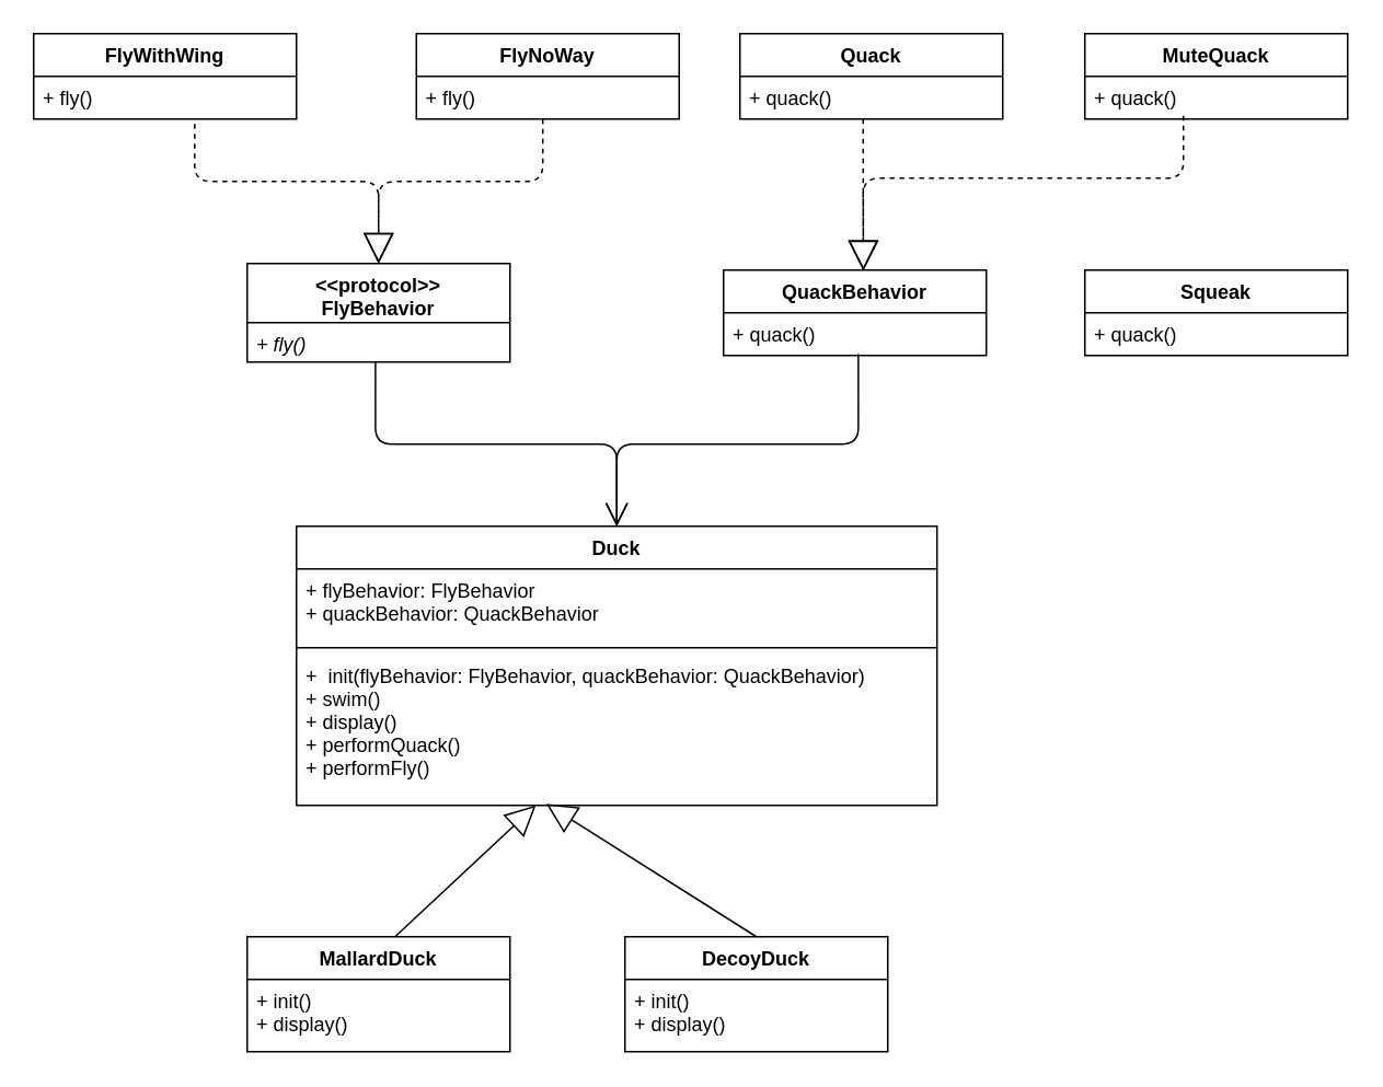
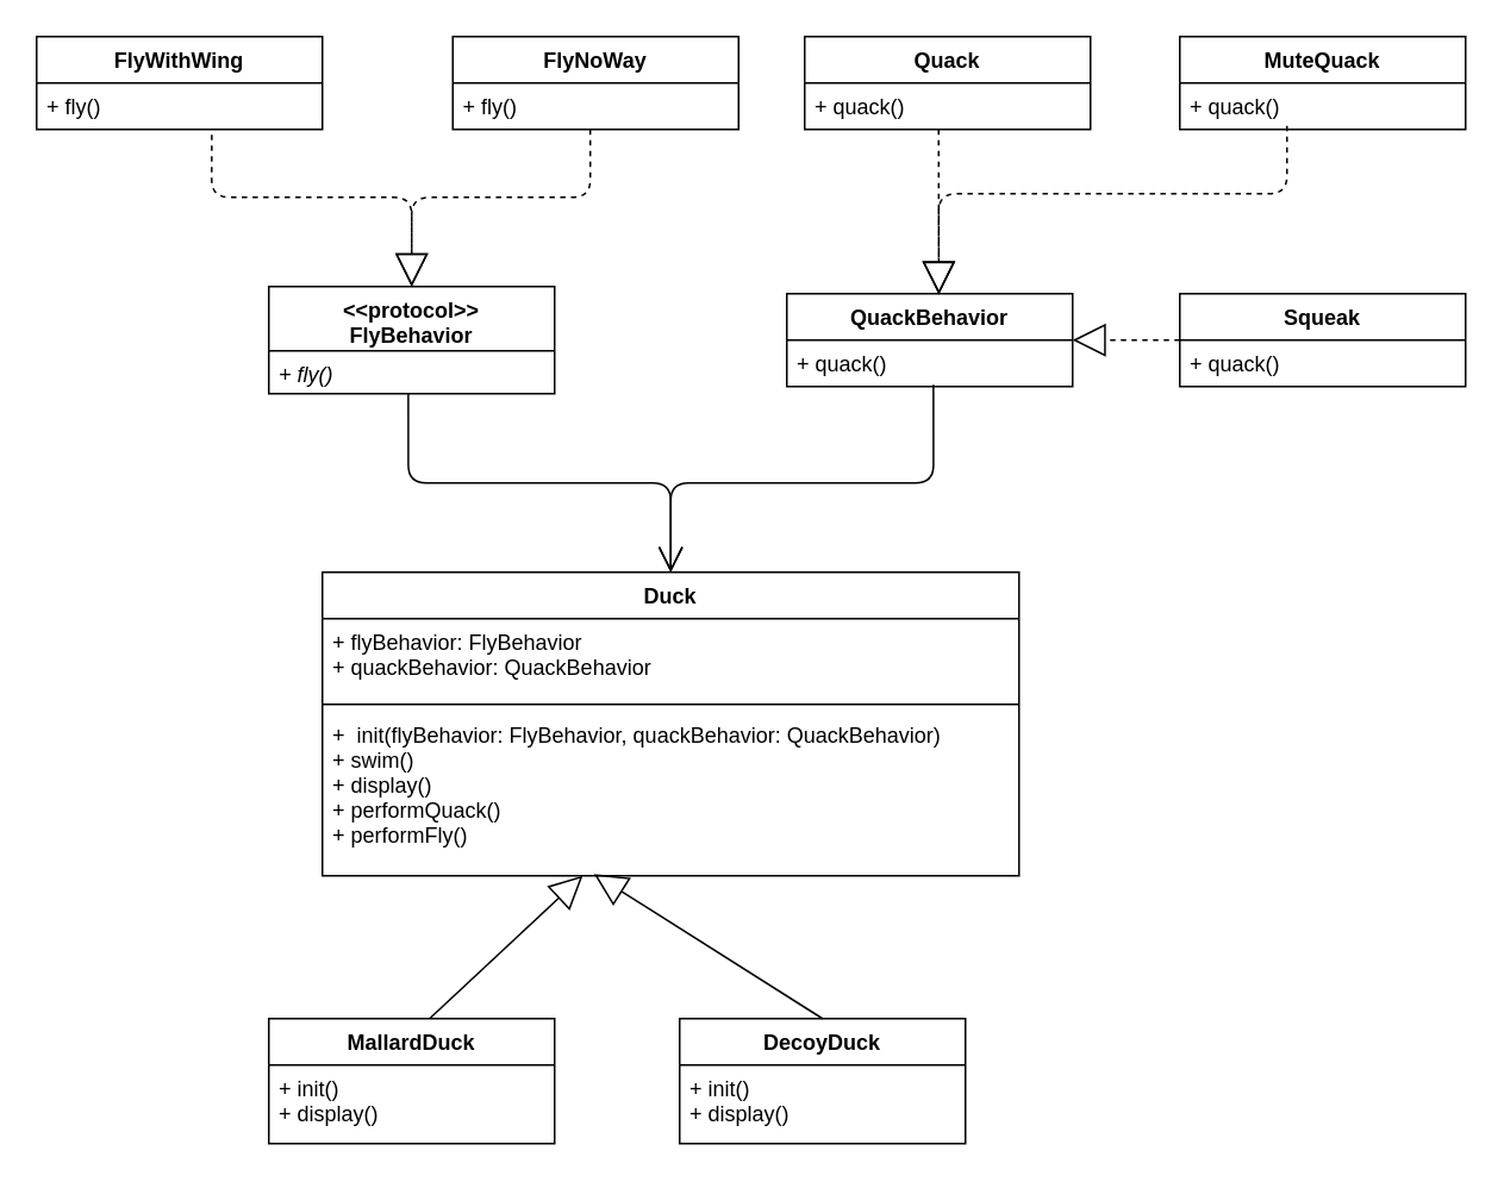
  <mxCell id="0" />
  <mxCell id="1" parent="0" />
  <mxCell id="2" value="&lt;&lt;protocol&gt;&gt;&#10;FlyBehavior" style="swimlane;fontStyle=1;align=center;verticalAlign=top;childLayout=stackLayout;horizontal=1;startSize=36;horizontalStack=0;resizeParent=1;resizeParentMax=0;resizeLast=0;collapsible=1;marginBottom=0;" vertex="1" parent="1"><mxGeometry x="150" y="160" width="160" height="60" as="geometry" /></mxCell>
  <mxCell id="3" value="+ fly()" style="text;strokeColor=none;fillColor=none;align=left;verticalAlign=top;spacingLeft=4;spacingRight=4;overflow=hidden;rotatable=0;points=[[0,0.5],[1,0.5]];portConstraint=eastwest;fontStyle=2" vertex="1" parent="2"><mxGeometry y="36" width="160" height="24" as="geometry" /></mxCell>
  <mxCell id="4" value="QuackBehavior" style="swimlane;fontStyle=1;align=center;verticalAlign=top;childLayout=stackLayout;horizontal=1;startSize=26;horizontalStack=0;resizeParent=1;resizeParentMax=0;resizeLast=0;collapsible=1;marginBottom=0;" vertex="1" parent="1"><mxGeometry x="440" y="164" width="160" height="52" as="geometry" /></mxCell>
  <mxCell id="5" value="+ quack()" style="text;strokeColor=none;fillColor=none;align=left;verticalAlign=top;spacingLeft=4;spacingRight=4;overflow=hidden;rotatable=0;points=[[0,0.5],[1,0.5]];portConstraint=eastwest;" vertex="1" parent="4"><mxGeometry y="26" width="160" height="26" as="geometry" /></mxCell>
  <mxCell id="6" value="Duck" style="swimlane;fontStyle=1;align=center;verticalAlign=top;childLayout=stackLayout;horizontal=1;startSize=26;horizontalStack=0;resizeParent=1;resizeParentMax=0;resizeLast=0;collapsible=1;marginBottom=0;" vertex="1" parent="1"><mxGeometry x="180" y="320" width="390" height="170" as="geometry" /></mxCell>
  <mxCell id="7" value="+ flyBehavior: FlyBehavior&#10;+ quackBehavior: QuackBehavior" style="text;strokeColor=none;fillColor=none;align=left;verticalAlign=top;spacingLeft=4;spacingRight=4;overflow=hidden;rotatable=0;points=[[0,0.5],[1,0.5]];portConstraint=eastwest;" vertex="1" parent="6"><mxGeometry y="26" width="390" height="44" as="geometry" /></mxCell>
  <mxCell id="8" value="" style="line;strokeWidth=1;fillColor=none;align=left;verticalAlign=middle;spacingTop=-1;spacingLeft=3;spacingRight=3;rotatable=0;labelPosition=right;points=[];portConstraint=eastwest;" vertex="1" parent="6"><mxGeometry y="70" width="390" height="8" as="geometry" /></mxCell>
  <mxCell id="9" value="+  init(flyBehavior: FlyBehavior, quackBehavior: QuackBehavior)&#10;+ swim() &#10;+ display() &#10;+ performQuack() &#10;+ performFly() " style="text;strokeColor=none;fillColor=none;align=left;verticalAlign=top;spacingLeft=4;spacingRight=4;overflow=hidden;rotatable=0;points=[[0,0.5],[1,0.5]];portConstraint=eastwest;" vertex="1" parent="6"><mxGeometry y="78" width="390" height="92" as="geometry" /></mxCell>
  <mxCell id="10" value="MallardDuck" style="swimlane;fontStyle=1;align=center;verticalAlign=top;childLayout=stackLayout;horizontal=1;startSize=26;horizontalStack=0;resizeParent=1;resizeParentMax=0;resizeLast=0;collapsible=1;marginBottom=0;" vertex="1" parent="1"><mxGeometry x="150" y="570" width="160" height="70" as="geometry" /></mxCell>
  <mxCell id="11" value="+ init()&#10;+ display()" style="text;strokeColor=none;fillColor=none;align=left;verticalAlign=top;spacingLeft=4;spacingRight=4;overflow=hidden;rotatable=0;points=[[0,0.5],[1,0.5]];portConstraint=eastwest;" vertex="1" parent="10"><mxGeometry y="26" width="160" height="44" as="geometry" /></mxCell>
  <mxCell id="12" value="DecoyDuck" style="swimlane;fontStyle=1;align=center;verticalAlign=top;childLayout=stackLayout;horizontal=1;startSize=26;horizontalStack=0;resizeParent=1;resizeParentMax=0;resizeLast=0;collapsible=1;marginBottom=0;" vertex="1" parent="1"><mxGeometry x="380" y="570" width="160" height="70" as="geometry" /></mxCell>
  <mxCell id="13" value="+ init()&#10;+ display()" style="text;strokeColor=none;fillColor=none;align=left;verticalAlign=top;spacingLeft=4;spacingRight=4;overflow=hidden;rotatable=0;points=[[0,0.5],[1,0.5]];portConstraint=eastwest;" vertex="1" parent="12"><mxGeometry y="26" width="160" height="44" as="geometry" /></mxCell>
  <mxCell id="14" value="" style="endArrow=block;endSize=16;endFill=0;html=1;" edge="1" parent="1" target="9"><mxGeometry width="160" relative="1" as="geometry"><mxPoint x="240" y="570" as="sourcePoint" /><mxPoint x="310" y="660" as="targetPoint" /></mxGeometry></mxCell>
  <mxCell id="15" value="" style="endArrow=block;endSize=16;endFill=0;html=1;exitX=0.5;exitY=0;exitDx=0;exitDy=0;entryX=0.39;entryY=0.989;entryDx=0;entryDy=0;entryPerimeter=0;" edge="1" parent="1" source="12" target="9"><mxGeometry width="160" relative="1" as="geometry"><mxPoint x="250" y="580" as="sourcePoint" /><mxPoint x="335.714" y="500" as="targetPoint" /></mxGeometry></mxCell>
  <mxCell id="16" value="" style="endArrow=open;html=1;endSize=12;startArrow=none;startSize=14;startFill=0;edgeStyle=orthogonalEdgeStyle;exitX=0.488;exitY=1;exitDx=0;exitDy=0;exitPerimeter=0;" edge="1" parent="1" source="3" target="6"><mxGeometry relative="1" as="geometry"><mxPoint x="150" y="660" as="sourcePoint" /><mxPoint x="310" y="660" as="targetPoint" /></mxGeometry></mxCell>
  <mxCell id="17" value="" style="resizable=0;html=1;align=left;verticalAlign=top;labelBackgroundColor=#ffffff;fontSize=10;" connectable="0" vertex="1" parent="16"><mxGeometry x="-1" relative="1" as="geometry" /></mxCell>
  <mxCell id="18" value="" style="resizable=0;html=1;align=right;verticalAlign=top;labelBackgroundColor=#ffffff;fontSize=10;" connectable="0" vertex="1" parent="16"><mxGeometry x="1" relative="1" as="geometry" /></mxCell>
  <mxCell id="19" value="" style="endArrow=open;html=1;endSize=12;startArrow=none;startSize=14;startFill=0;edgeStyle=orthogonalEdgeStyle;exitX=0.513;exitY=0.962;exitDx=0;exitDy=0;exitPerimeter=0;entryX=0.5;entryY=0;entryDx=0;entryDy=0;" edge="1" parent="1" source="5" target="6"><mxGeometry relative="1" as="geometry"><mxPoint x="238" y="230" as="sourcePoint" /><mxPoint x="385" y="330" as="targetPoint" /><Array as="points"><mxPoint x="522" y="270" /><mxPoint x="375" y="270" /></Array></mxGeometry></mxCell>
  <mxCell id="20" value="" style="resizable=0;html=1;align=left;verticalAlign=top;labelBackgroundColor=#ffffff;fontSize=10;" connectable="0" vertex="1" parent="19"><mxGeometry x="-1" relative="1" as="geometry" /></mxCell>
  <mxCell id="21" value="" style="resizable=0;html=1;align=right;verticalAlign=top;labelBackgroundColor=#ffffff;fontSize=10;" connectable="0" vertex="1" parent="19"><mxGeometry x="1" relative="1" as="geometry" /></mxCell>
  <mxCell id="22" value="FlyWithWing" style="swimlane;fontStyle=1;align=center;verticalAlign=top;childLayout=stackLayout;horizontal=1;startSize=26;horizontalStack=0;resizeParent=1;resizeParentMax=0;resizeLast=0;collapsible=1;marginBottom=0;" vertex="1" parent="1"><mxGeometry x="20" y="20" width="160" height="52" as="geometry" /></mxCell>
  <mxCell id="23" value="+ fly()" style="text;strokeColor=none;fillColor=none;align=left;verticalAlign=top;spacingLeft=4;spacingRight=4;overflow=hidden;rotatable=0;points=[[0,0.5],[1,0.5]];portConstraint=eastwest;" vertex="1" parent="22"><mxGeometry y="26" width="160" height="26" as="geometry" /></mxCell>
  <mxCell id="24" value="FlyNoWay" style="swimlane;fontStyle=1;align=center;verticalAlign=top;childLayout=stackLayout;horizontal=1;startSize=26;horizontalStack=0;resizeParent=1;resizeParentMax=0;resizeLast=0;collapsible=1;marginBottom=0;" vertex="1" parent="1"><mxGeometry x="253" y="20" width="160" height="52" as="geometry" /></mxCell>
  <mxCell id="25" value="+ fly()" style="text;strokeColor=none;fillColor=none;align=left;verticalAlign=top;spacingLeft=4;spacingRight=4;overflow=hidden;rotatable=0;points=[[0,0.5],[1,0.5]];portConstraint=eastwest;" vertex="1" parent="24"><mxGeometry y="26" width="160" height="26" as="geometry" /></mxCell>
  <mxCell id="26" value="" style="endArrow=block;endSize=16;endFill=0;html=1;entryX=0.5;entryY=0;entryDx=0;entryDy=0;exitX=0.613;exitY=1.115;exitDx=0;exitDy=0;exitPerimeter=0;dashed=1;" edge="1" parent="1" source="23" target="2"><mxGeometry width="160" relative="1" as="geometry"><mxPoint x="250" y="580" as="sourcePoint" /><mxPoint x="335.714" y="500" as="targetPoint" /><Array as="points"><mxPoint x="118" y="110" /><mxPoint x="230" y="110" /></Array></mxGeometry></mxCell>
  <mxCell id="27" value="" style="endArrow=block;endSize=16;endFill=0;html=1;entryX=0.5;entryY=0;entryDx=0;entryDy=0;exitX=0.481;exitY=1;exitDx=0;exitDy=0;exitPerimeter=0;dashed=1;" edge="1" parent="1" source="25" target="2"><mxGeometry width="160" relative="1" as="geometry"><mxPoint x="128.08" y="84.99" as="sourcePoint" /><mxPoint x="240" y="170" as="targetPoint" /><Array as="points"><mxPoint x="330" y="110" /><mxPoint x="230" y="110" /></Array></mxGeometry></mxCell>
  <mxCell id="28" value="Quack" style="swimlane;fontStyle=1;align=center;verticalAlign=top;childLayout=stackLayout;horizontal=1;startSize=26;horizontalStack=0;resizeParent=1;resizeParentMax=0;resizeLast=0;collapsible=1;marginBottom=0;" vertex="1" parent="1"><mxGeometry x="450" y="20" width="160" height="52" as="geometry" /></mxCell>
  <mxCell id="29" value="+ quack()" style="text;strokeColor=none;fillColor=none;align=left;verticalAlign=top;spacingLeft=4;spacingRight=4;overflow=hidden;rotatable=0;points=[[0,0.5],[1,0.5]];portConstraint=eastwest;" vertex="1" parent="28"><mxGeometry y="26" width="160" height="26" as="geometry" /></mxCell>
  <mxCell id="30" value="MuteQuack" style="swimlane;fontStyle=1;align=center;verticalAlign=top;childLayout=stackLayout;horizontal=1;startSize=26;horizontalStack=0;resizeParent=1;resizeParentMax=0;resizeLast=0;collapsible=1;marginBottom=0;" vertex="1" parent="1"><mxGeometry x="660" y="20" width="160" height="52" as="geometry" /></mxCell>
  <mxCell id="31" value="+ quack()" style="text;strokeColor=none;fillColor=none;align=left;verticalAlign=top;spacingLeft=4;spacingRight=4;overflow=hidden;rotatable=0;points=[[0,0.5],[1,0.5]];portConstraint=eastwest;" vertex="1" parent="30"><mxGeometry y="26" width="160" height="26" as="geometry" /></mxCell>
  <mxCell id="32" value="Squeak" style="swimlane;fontStyle=1;align=center;verticalAlign=top;childLayout=stackLayout;horizontal=1;startSize=26;horizontalStack=0;resizeParent=1;resizeParentMax=0;resizeLast=0;collapsible=1;marginBottom=0;" vertex="1" parent="1"><mxGeometry x="660" y="164" width="160" height="52" as="geometry" /></mxCell>
  <mxCell id="33" value="+ quack()" style="text;strokeColor=none;fillColor=none;align=left;verticalAlign=top;spacingLeft=4;spacingRight=4;overflow=hidden;rotatable=0;points=[[0,0.5],[1,0.5]];portConstraint=eastwest;" vertex="1" parent="32"><mxGeometry y="26" width="160" height="26" as="geometry" /></mxCell>
  <mxCell id="34" value="" style="endArrow=block;endSize=16;endFill=0;html=1;entryX=0.532;entryY=0.011;entryDx=0;entryDy=0;dashed=1;entryPerimeter=0;" edge="1" parent="1" target="4"><mxGeometry width="160" relative="1" as="geometry"><mxPoint x="525" y="72" as="sourcePoint" /><mxPoint x="525.2" y="163.428" as="targetPoint" /></mxGeometry></mxCell>
  <mxCell id="35" value="" style="endArrow=block;endSize=16;endFill=0;html=1;dashed=1;entryX=0.532;entryY=0.005;entryDx=0;entryDy=0;entryPerimeter=0;" edge="1" parent="1" target="4"><mxGeometry width="160" relative="1" as="geometry"><mxPoint x="720" y="70" as="sourcePoint" /><mxPoint x="490" y="148" as="targetPoint" /><Array as="points"><mxPoint x="720" y="108" /><mxPoint x="525" y="108" /></Array></mxGeometry></mxCell>
+ <mxCell id="36" value="" style="endArrow=block;endSize=16;endFill=0;html=1;dashed=1;exitX=0;exitY=0.5;exitDx=0;exitDy=0;entryX=1;entryY=0.5;entryDx=0;entryDy=0;" edge="1" parent="1" source="32" target="4"><mxGeometry width="160" relative="1" as="geometry"><mxPoint x="730" y="80" as="sourcePoint" /><mxPoint x="522" y="164" as="targetPoint" /><Array as="points"><mxPoint x="640" y="190" /></Array></mxGeometry></mxCell>
